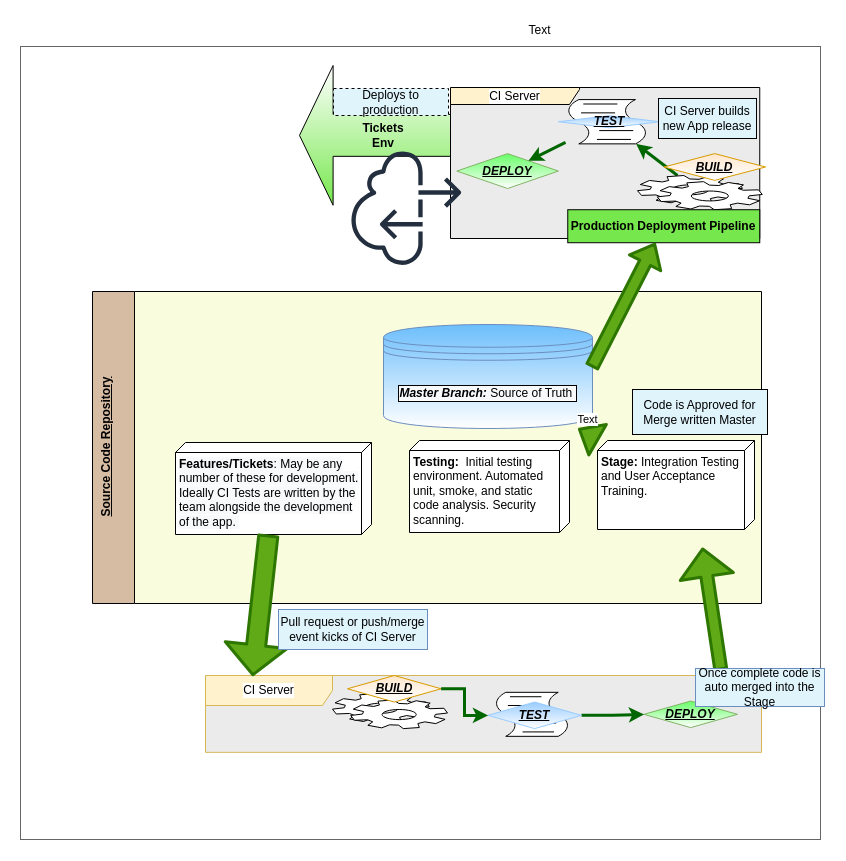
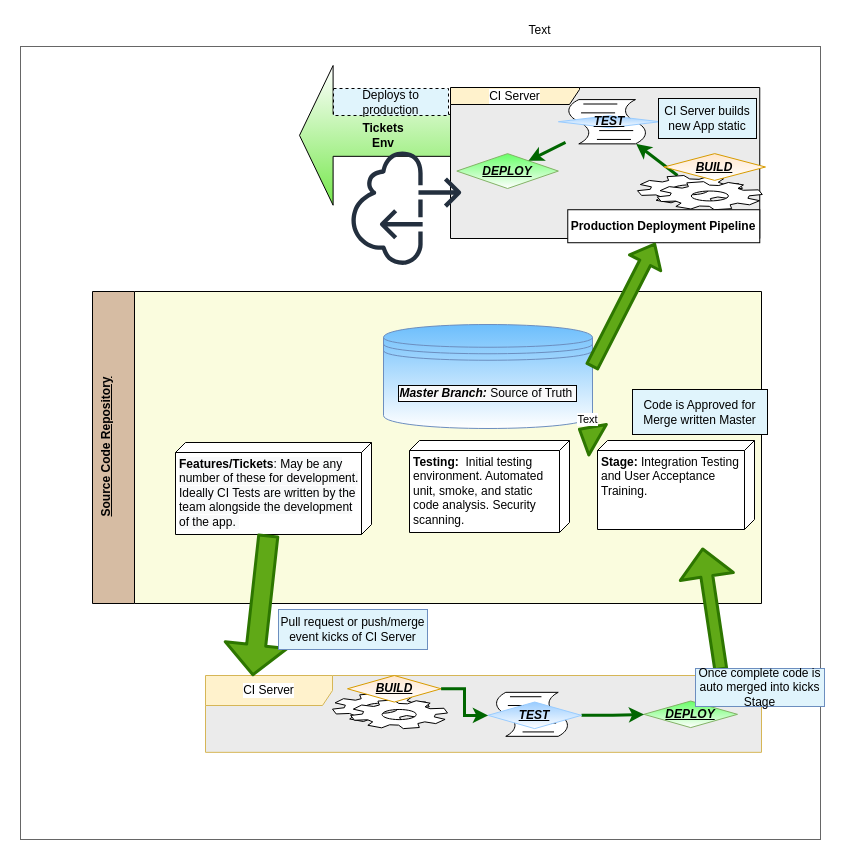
  <mxCell id="0" />
  <mxCell id="1" style="locked=1;" parent="0" />
  <mxCell id="2" value="i" style="rounded=0;whiteSpace=wrap;html=1;strokeColor=#666666;fontColor=#333333;fillColor=#FFFFFF;" vertex="1" parent="1"><mxGeometry x="20" y="46" width="800" height="793" as="geometry" /></mxCell>
  <mxCell id="3" value="repo" style="locked=1;" parent="0" />
  <mxCell id="4" value="" style="group" vertex="1" connectable="0" parent="3"><mxGeometry x="92" y="291" width="669" height="312" as="geometry" /></mxCell>
  <mxCell id="5" value="&lt;u&gt;Source Code Repository&lt;br&gt;&lt;/u&gt;" style="swimlane;html=1;horizontal=0;startSize=42;labelBackgroundColor=none;strokeColor=#000000;gradientColor=none;align=center;fillColor=#D6BCA3;swimlaneFillColor=#FAFCDE;verticalAlign=top;" vertex="1" parent="4"><mxGeometry width="669" height="312" as="geometry" /></mxCell>
  <mxCell id="6" value="&lt;i style=&quot;text-align: left ; background-color: rgb(248 , 249 , 250) ; font-weight: bold&quot;&gt;Master Branch:&amp;nbsp;&lt;/i&gt;&lt;span style=&quot;text-align: left ; background-color: rgb(248 , 249 , 250)&quot;&gt;Source of Truth&amp;nbsp;&lt;/span&gt;" style="shape=datastore;whiteSpace=wrap;html=1;labelBackgroundColor=#ffffff;strokeColor=#6c8ebf;align=center;labelBorderColor=#000000;verticalAlign=middle;fillColor=#6CBEFC;gradientColor=#ffffff;" vertex="1" parent="5"><mxGeometry x="291" y="33" width="209" height="104" as="geometry" /></mxCell>
  <mxCell id="7" value="&lt;span style=&quot;background-color: rgb(248 , 249 , 250)&quot;&gt;&lt;b&gt;Features/Tickets&lt;/b&gt;: May be any number of these for development. Ideally CI Tests are written by the team alongside the development of the app.&amp;nbsp;&lt;/span&gt;" style="verticalAlign=top;align=left;spacingTop=8;spacingLeft=2;spacingRight=12;shape=cube;size=10;direction=south;fontStyle=0;html=1;labelBackgroundColor=#ffffff;strokeColor=#000000;fillColor=#ffffff;gradientColor=none;whiteSpace=wrap;" vertex="1" parent="5"><mxGeometry x="83" y="151" width="196" height="92" as="geometry" /></mxCell>
  <mxCell id="8" value="&lt;b&gt;Testing:&amp;nbsp; &lt;/b&gt;Initial testing environment. Automated unit, smoke, and static code analysis. Security scanning.&amp;nbsp;&amp;nbsp;" style="verticalAlign=top;align=left;spacingTop=8;spacingLeft=2;spacingRight=12;shape=cube;size=10;direction=south;fontStyle=0;html=1;labelBackgroundColor=#ffffff;strokeColor=#000000;fillColor=#ffffff;gradientColor=none;whiteSpace=wrap;" vertex="1" parent="5"><mxGeometry x="317" y="149" width="160" height="92" as="geometry" /></mxCell>
  <mxCell id="9" value="&lt;b&gt;Stage:&lt;/b&gt; Integration Testing and User Acceptance Training.&amp;nbsp;" style="verticalAlign=top;align=left;spacingTop=8;spacingLeft=2;spacingRight=12;shape=cube;size=10;direction=south;fontStyle=0;html=1;labelBackgroundColor=#ffffff;strokeColor=#000000;fillColor=#ffffff;gradientColor=none;whiteSpace=wrap;" vertex="1" parent="5"><mxGeometry x="505" y="149" width="157" height="89" as="geometry" /></mxCell>
  <mxCell id="10" value="" style="shape=flexArrow;endArrow=classic;html=1;labelBackgroundColor=#ffffff;strokeColor=#2D7600;strokeWidth=3;fontColor=#000000;fillColor=#60a917;" edge="1" parent="5" source="9" target="6"><mxGeometry width="50" height="50" relative="1" as="geometry"><mxPoint x="312" y="202" as="sourcePoint" /><mxPoint x="362" y="152" as="targetPoint" /></mxGeometry></mxCell>
  <mxCell id="11" value="Text" style="edgeLabel;html=1;align=center;verticalAlign=middle;resizable=0;points=[];fontColor=#000000;" vertex="1" connectable="0" parent="10"><mxGeometry x="0.744" y="-13" relative="1" as="geometry"><mxPoint as="offset" /></mxGeometry></mxCell>
  <mxCell id="12" value="prod-pipeline" style="locked=1;" parent="0" />
  <mxCell id="13" value="&lt;b&gt;Tickets&lt;br&gt;Env&lt;br&gt;&lt;/b&gt;" style="shape=singleArrow;direction=west;whiteSpace=wrap;html=1;labelBackgroundColor=none;strokeColor=#000000;fillColor=#76E84D;fontColor=#000000;align=center;gradientColor=#ffffff;" vertex="1" parent="12"><mxGeometry x="299" y="65" width="168" height="139.73" as="geometry" /></mxCell>
  <mxCell id="14" value="Text" style="text;html=1;align=center;verticalAlign=middle;resizable=0;points=[];autosize=1;fontColor=#000000;" vertex="1" parent="12"><mxGeometry x="519" y="20" width="40" height="20" as="geometry" /></mxCell>
  <mxCell id="15" value="CI Server" style="shape=umlFrame;whiteSpace=wrap;html=1;labelBackgroundColor=#ffffff;align=center;fillColor=#fff2cc;swimlaneFillColor=#EBEBEB;width=129;height=17;" vertex="1" parent="12"><mxGeometry x="450" y="87" width="309.264" height="151" as="geometry" /></mxCell>
  <mxCell id="16" value="" style="shape=mxgraph.bpmn.script_task;html=1;outlineConnect=0;labelBackgroundColor=#ffffff;strokeColor=#000000;fillColor=#ffffff;gradientColor=none;align=center;" vertex="1" parent="12"><mxGeometry x="565.024" y="99.08" width="83.23" height="44.293" as="geometry" /></mxCell>
  <mxCell id="17" value="&lt;b&gt;&lt;i&gt;&lt;u&gt;DEPLOY&lt;/u&gt;&lt;/i&gt;&lt;/b&gt;" style="rhombus;whiteSpace=wrap;html=1;align=center;strokeColor=#82b366;verticalAlign=middle;fillColor=#66FF66;gradientColor=#ffffff;" vertex="1" parent="12"><mxGeometry x="456.29" y="153.14" width="101.57" height="34.86" as="geometry" /></mxCell>
  <mxCell id="18" style="edgeStyle=none;rounded=0;orthogonalLoop=1;jettySize=auto;html=1;labelBackgroundColor=#ffffff;strokeColor=#006600;strokeWidth=3;fontColor=#000000;" edge="1" parent="12" source="16" target="17"><mxGeometry x="-1249" y="130" as="geometry" /></mxCell>
  <mxCell id="19" style="edgeStyle=none;rounded=0;orthogonalLoop=1;jettySize=auto;html=1;labelBackgroundColor=#ffffff;strokeColor=#006600;strokeWidth=3;fontColor=#000000;" edge="1" parent="12" source="21" target="16"><mxGeometry x="-1249" y="130" as="geometry" /></mxCell>
  <mxCell id="20" value="" style="edgeStyle=orthogonalEdgeStyle;rounded=0;orthogonalLoop=1;jettySize=auto;html=1;labelBackgroundColor=#ffffff;strokeColor=#006600;strokeWidth=3;fontColor=#000000;" edge="1" parent="12" source="21" target="23"><mxGeometry relative="1" as="geometry" /></mxCell>
  <mxCell id="21" value="" style="shape=mxgraph.bpmn.service_task;html=1;outlineConnect=0;labelBackgroundColor=#ffffff;strokeColor=#000000;fillColor=#ffffff;gradientColor=none;align=center;" vertex="1" parent="12"><mxGeometry x="637" y="175" width="124.79" height="34.23" as="geometry" /></mxCell>
  <mxCell id="22" value="&lt;b&gt;&lt;i&gt;&lt;u&gt;TEST&lt;/u&gt;&lt;/i&gt;&lt;/b&gt;" style="rhombus;whiteSpace=wrap;html=1;align=center;gradientColor=#ffffff;verticalAlign=middle;fillColor=#99CCFF;strokeColor=#99CCFF;" vertex="1" parent="12"><mxGeometry x="557.863" y="115.187" width="101.569" height="12.08" as="geometry" /></mxCell>
- <mxCell id="23" value="&lt;b&gt;Production Deployment Pipeline&lt;/b&gt;" style="rounded=0;whiteSpace=wrap;html=1;labelBackgroundColor=none;align=center;fillColor=#76e84d;" vertex="1" parent="12"><mxGeometry x="567.26" y="209.23" width="192" height="33" as="geometry" /></mxCell>
+ <mxCell id="23" value="&lt;b&gt;Production Deployment Pipeline&lt;/b&gt;" style="rounded=0;whiteSpace=wrap;html=1;labelBackgroundColor=none;align=center;" vertex="1" parent="12"><mxGeometry x="567.26" y="209.23" width="192" height="33" as="geometry" /></mxCell>
  <mxCell id="24" value="&lt;b&gt;&lt;i&gt;&lt;u&gt;BUILD&lt;/u&gt;&lt;/i&gt;&lt;/b&gt;" style="rhombus;whiteSpace=wrap;html=1;fillColor=#ffe6cc;align=center;strokeColor=#d79b00;gradientColor=#ffffff;verticalAlign=middle;" vertex="1" parent="12"><mxGeometry x="663.431" y="153.142" width="101.569" height="26.729" as="geometry" /></mxCell>
  <mxCell id="25" value="" style="outlineConnect=0;fontColor=#232F3E;gradientColor=none;fillColor=#232F3E;strokeColor=none;dashed=0;verticalLabelPosition=bottom;verticalAlign=top;align=center;html=1;fontSize=12;fontStyle=0;aspect=fixed;pointerEvents=1;shape=mxgraph.aws4.internet_alt2;labelBackgroundColor=none;direction=north;" vertex="1" parent="12"><mxGeometry x="348" y="150" width="115" height="115" as="geometry" /></mxCell>
  <mxCell id="26" value="pipeline" style="locked=1;" parent="0" />
  <mxCell id="27" value="" style="group" vertex="1" connectable="0" parent="26"><mxGeometry x="347" y="679.83" width="414" height="96.17" as="geometry" /></mxCell>
  <mxCell id="28" value="CI Server" style="shape=umlFrame;whiteSpace=wrap;html=1;labelBackgroundColor=#ffffff;align=center;width=127;height=30;fillColor=#fff2cc;strokeColor=#d6b656;swimlaneFillColor=#EBEBEB;" vertex="1" parent="27"><mxGeometry x="-142" y="-4.83" width="556" height="76.83" as="geometry" /></mxCell>
  <mxCell id="29" value="" style="shape=mxgraph.bpmn.service_task;html=1;outlineConnect=0;labelBackgroundColor=#ffffff;strokeColor=#000000;fillColor=#ffffff;gradientColor=none;align=center;" vertex="1" parent="27"><mxGeometry x="-15" y="13.28" width="115" height="35" as="geometry" /></mxCell>
  <mxCell id="30" value="" style="shape=mxgraph.bpmn.script_task;html=1;outlineConnect=0;labelBackgroundColor=#ffffff;strokeColor=#000000;fillColor=#ffffff;gradientColor=none;align=center;" vertex="1" parent="27"><mxGeometry x="146" y="12" width="77" height="44" as="geometry" /></mxCell>
  <mxCell id="31" value="&lt;b&gt;&lt;i&gt;&lt;u&gt;BUILD&lt;/u&gt;&lt;/i&gt;&lt;/b&gt;" style="rhombus;whiteSpace=wrap;html=1;fillColor=#ffe6cc;align=center;strokeColor=#d79b00;gradientColor=#ffffff;verticalAlign=middle;" vertex="1" parent="27"><mxGeometry y="-4.832" width="93.6" height="26.552" as="geometry" /></mxCell>
  <mxCell id="32" value="&lt;b&gt;&lt;i&gt;&lt;u&gt;DEPLOY&lt;/u&gt;&lt;/i&gt;&lt;/b&gt;" style="rhombus;whiteSpace=wrap;html=1;align=center;strokeColor=#82b366;verticalAlign=middle;fillColor=#66FF66;gradientColor=#ffffff;" vertex="1" parent="27"><mxGeometry x="296.4" y="20.72" width="93.6" height="26.552" as="geometry" /></mxCell>
  <mxCell id="33" style="edgeStyle=orthogonalEdgeStyle;rounded=0;orthogonalLoop=1;jettySize=auto;html=1;exitX=1;exitY=0.5;exitDx=0;exitDy=0;strokeColor=#006600;strokeWidth=3;" edge="1" parent="27" source="34" target="32"><mxGeometry relative="1" as="geometry" /></mxCell>
  <mxCell id="34" value="&lt;b&gt;&lt;i&gt;&lt;u&gt;TEST&lt;/u&gt;&lt;/i&gt;&lt;/b&gt;" style="rhombus;whiteSpace=wrap;html=1;align=center;gradientColor=#ffffff;verticalAlign=middle;fillColor=#99CCFF;strokeColor=#99CCFF;" vertex="1" parent="27"><mxGeometry x="140.4" y="21.724" width="93.6" height="26.552" as="geometry" /></mxCell>
  <mxCell id="35" style="edgeStyle=orthogonalEdgeStyle;rounded=0;orthogonalLoop=1;jettySize=auto;html=1;exitX=1;exitY=0.5;exitDx=0;exitDy=0;strokeColor=#006600;strokeWidth=3;" edge="1" parent="27" source="31" target="34"><mxGeometry relative="1" as="geometry" /></mxCell>
  <mxCell id="36" value="branches" style="locked=1;" parent="0" />
  <mxCell id="37" value="cmmnts" style="locked=1;" parent="0" />
  <mxCell id="38" value="" style="shape=flexArrow;endArrow=classic;html=1;labelBackgroundColor=#ffffff;strokeColor=#2D7600;strokeWidth=3;fontColor=#000000;endWidth=38.571;endSize=8.257;exitX=0.927;exitY=-0.067;exitDx=0;exitDy=0;exitPerimeter=0;fillColor=#60a917;" edge="1" parent="37" source="28"><mxGeometry width="50" height="50" relative="1" as="geometry"><mxPoint x="678" y="672" as="sourcePoint" /><mxPoint x="702" y="547" as="targetPoint" /></mxGeometry></mxCell>
  <mxCell id="39" value="arrows" parent="0" />
- <mxCell id="40" value="Once complete code is auto merged into the Stage" style="rounded=0;whiteSpace=wrap;html=1;labelBackgroundColor=none;align=center;strokeColor=#6c8ebf;fillColor=#E0F4FC;" vertex="1" parent="39"><mxGeometry x="695" y="668" width="129" height="38" as="geometry" /></mxCell>
+ <mxCell id="40" value="Once complete code is auto merged into kicks Stage" style="rounded=0;whiteSpace=wrap;html=1;labelBackgroundColor=none;align=center;strokeColor=#6c8ebf;fillColor=#E0F4FC;" vertex="1" parent="39"><mxGeometry x="695" y="668" width="129" height="38" as="geometry" /></mxCell>
  <mxCell id="41" value="" style="shape=flexArrow;endArrow=classic;html=1;labelBackgroundColor=#ffffff;strokeColor=#2D7600;strokeWidth=3;fontColor=#000000;entryX=0.085;entryY=0.009;entryDx=0;entryDy=0;entryPerimeter=0;endWidth=40;endSize=8.929;width=17.143;fillColor=#60a917;" edge="1" parent="39" source="7" target="28"><mxGeometry width="50" height="50" relative="1" as="geometry"><mxPoint x="205" y="594" as="sourcePoint" /><mxPoint x="265" y="623" as="targetPoint" /></mxGeometry></mxCell>
  <mxCell id="42" value="" style="shape=flexArrow;endArrow=classic;html=1;labelBackgroundColor=#ffffff;strokeColor=#2D7600;strokeWidth=3;fontColor=#000000;exitX=0.996;exitY=0.413;exitDx=0;exitDy=0;exitPerimeter=0;fillColor=#60a917;" edge="1" parent="39" source="6" target="23"><mxGeometry width="50" height="50" relative="1" as="geometry"><mxPoint x="601" y="306" as="sourcePoint" /><mxPoint x="651" y="256" as="targetPoint" /></mxGeometry></mxCell>
  <mxCell id="43" value="Pull request or push/merge event kicks of CI Server" style="rounded=0;whiteSpace=wrap;html=1;labelBackgroundColor=none;align=center;strokeColor=#6c8ebf;fillColor=#E0F4FC;" vertex="1" parent="39"><mxGeometry x="278" y="609" width="149" height="40" as="geometry" /></mxCell>
  <mxCell id="44" value="Code is Approved for Merge written Master" style="rounded=0;whiteSpace=wrap;html=1;labelBackgroundColor=none;strokeColor=#000000;fillColor=#E0F4FC;gradientColor=none;fontColor=#000000;align=center;" vertex="1" parent="39"><mxGeometry x="632" y="389" width="135" height="45" as="geometry" /></mxCell>
- <mxCell id="45" value="CI Server builds new App release" style="rounded=0;whiteSpace=wrap;html=1;labelBackgroundColor=none;strokeColor=#000000;fillColor=#E0F4FC;gradientColor=none;fontColor=#000000;align=center;" vertex="1" parent="39"><mxGeometry x="658" y="98" width="98" height="40" as="geometry" /></mxCell>
+ <mxCell id="45" value="CI Server builds new App static" style="rounded=0;whiteSpace=wrap;html=1;labelBackgroundColor=none;strokeColor=#000000;fillColor=#E0F4FC;gradientColor=none;fontColor=#000000;align=center;" vertex="1" parent="39"><mxGeometry x="658" y="98" width="98" height="40" as="geometry" /></mxCell>
  <mxCell id="46" value="Deploys to production" style="rounded=0;whiteSpace=wrap;html=1;labelBackgroundColor=none;strokeColor=#000000;fillColor=#E0F4FC;gradientColor=none;fontColor=#000000;align=center;dashed=1;" vertex="1" parent="39"><mxGeometry x="333" y="88" width="115" height="27" as="geometry" /></mxCell>
